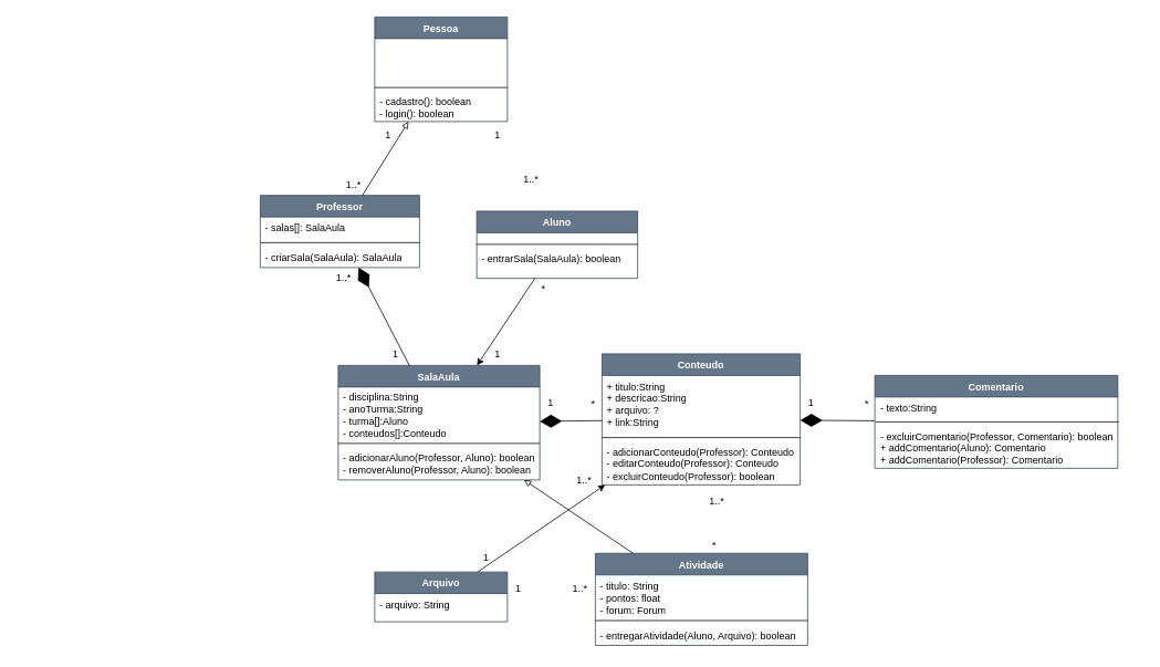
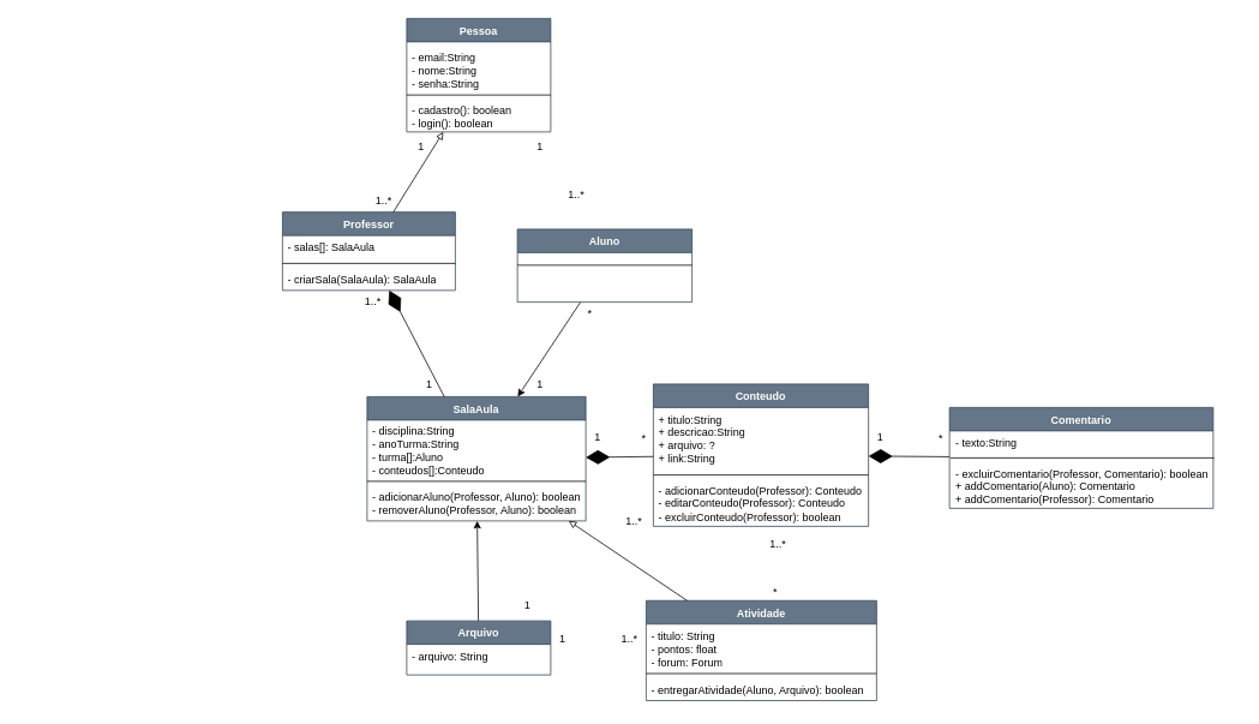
  <mxCell id="0" />
  <mxCell id="1" parent="0" />
  <mxCell id="2" value="" style="group" parent="1" vertex="1" connectable="0"><mxGeometry x="20" y="35" width="1356" height="747" as="geometry" /></mxCell>
  <mxCell id="3" value="" style="group" vertex="1" connectable="0" parent="2"><mxGeometry x="293" y="-15" width="1035" height="757.5" as="geometry" /></mxCell>
  <mxCell id="4" value="Pessoa" style="swimlane;fontStyle=1;align=center;verticalAlign=top;childLayout=stackLayout;horizontal=1;startSize=26;horizontalStack=0;resizeParent=1;resizeParentMax=0;resizeLast=0;collapsible=1;marginBottom=0;whiteSpace=wrap;html=1;fillColor=#647687;strokeColor=#314354;fontColor=#ffffff;container=0;" parent="3" vertex="1"><mxGeometry x="138" width="160" height="126" as="geometry"><mxRectangle x="424" y="17" width="77" height="26" as="alternateBounds" /></mxGeometry></mxCell>
  <mxCell id="5" style="rounded=0;orthogonalLoop=1;jettySize=auto;html=1;" parent="3" source="6" target="8" edge="1"><mxGeometry relative="1" as="geometry" /></mxCell>
  <mxCell id="6" value="Aluno" style="swimlane;fontStyle=1;align=center;verticalAlign=top;childLayout=stackLayout;horizontal=1;startSize=26;horizontalStack=0;resizeParent=1;resizeParentMax=0;resizeLast=0;collapsible=1;marginBottom=0;whiteSpace=wrap;html=1;fillColor=#647687;fontColor=#ffffff;strokeColor=#314354;container=0;" parent="3" vertex="1"><mxGeometry x="261" y="234" width="194" height="81" as="geometry" /></mxCell>
  <mxCell id="7" value="Professor" style="swimlane;fontStyle=1;align=center;verticalAlign=top;childLayout=stackLayout;horizontal=1;startSize=26;horizontalStack=0;resizeParent=1;resizeParentMax=0;resizeLast=0;collapsible=1;marginBottom=0;whiteSpace=wrap;html=1;fillColor=#647687;fontColor=#ffffff;strokeColor=#314354;container=0;" parent="3" vertex="1"><mxGeometry y="215" width="192" height="87" as="geometry" /></mxCell>
  <mxCell id="8" value="SalaAula" style="swimlane;fontStyle=1;align=center;verticalAlign=top;childLayout=stackLayout;horizontal=1;startSize=26;horizontalStack=0;resizeParent=1;resizeParentMax=0;resizeLast=0;collapsible=1;marginBottom=0;whiteSpace=wrap;html=1;fillColor=#647687;fontColor=#ffffff;strokeColor=#314354;container=0;" parent="3" vertex="1"><mxGeometry x="94" y="420" width="243" height="138" as="geometry" /></mxCell>
  <mxCell id="9" value="Conteudo" style="swimlane;fontStyle=1;align=center;verticalAlign=top;childLayout=stackLayout;horizontal=1;startSize=26;horizontalStack=0;resizeParent=1;resizeParentMax=0;resizeLast=0;collapsible=1;marginBottom=0;whiteSpace=wrap;html=1;fillColor=#647687;fontColor=#ffffff;strokeColor=#314354;container=0;" parent="3" vertex="1"><mxGeometry x="412" y="406" width="239" height="158" as="geometry" /></mxCell>
  <mxCell id="10" value="" style="endArrow=diamondThin;endFill=1;endSize=24;html=1;rounded=0;" parent="3" source="9" target="8" edge="1"><mxGeometry width="160" relative="1" as="geometry"><mxPoint x="-26.5" y="863.5" as="sourcePoint" /><mxPoint x="133.5" y="863.5" as="targetPoint" /></mxGeometry></mxCell>
  <mxCell id="11" value="" style="endArrow=block;html=1;rounded=0;endFill=0;" parent="3" source="7" target="4" edge="1"><mxGeometry width="50" height="50" relative="1" as="geometry"><mxPoint x="146" y="216" as="sourcePoint" /><mxPoint x="196" y="166" as="targetPoint" /></mxGeometry></mxCell>
  <mxCell id="12" value="*" style="text;html=1;align=center;verticalAlign=middle;resizable=0;points=[];autosize=1;container=0;" parent="3" vertex="1"><mxGeometry x="389" y="453" width="23" height="26" as="geometry" /></mxCell>
  <mxCell id="13" value="1" style="text;html=1;align=center;verticalAlign=middle;resizable=0;points=[];autosize=1;container=0;" parent="3" vertex="1"><mxGeometry x="337" y="452" width="25" height="26" as="geometry" /></mxCell>
  <mxCell id="14" value="Atividade" style="swimlane;fontStyle=1;align=center;verticalAlign=top;childLayout=stackLayout;horizontal=1;startSize=26;horizontalStack=0;resizeParent=1;resizeParentMax=0;resizeLast=0;collapsible=1;marginBottom=0;whiteSpace=wrap;html=1;fillColor=#647687;fontColor=#ffffff;strokeColor=#314354;container=0;" parent="3" vertex="1"><mxGeometry x="404" y="646.5" width="256" height="111" as="geometry" /></mxCell>
  <mxCell id="15" value="" style="endArrow=block;html=1;rounded=0;endFill=0;" parent="3" source="14" target="8" edge="1"><mxGeometry width="50" height="50" relative="1" as="geometry"><mxPoint x="351.0" y="908" as="sourcePoint" /><mxPoint x="401.0" y="858" as="targetPoint" /></mxGeometry></mxCell>
  <mxCell id="16" value="*" style="text;html=1;align=center;verticalAlign=middle;resizable=0;points=[];autosize=1;container=0;" parent="3" vertex="1"><mxGeometry x="535.5" y="624" width="23" height="26" as="geometry" /></mxCell>
  <mxCell id="17" value="1..*" style="text;html=1;align=center;verticalAlign=middle;resizable=0;points=[];autosize=1;container=0;" parent="3" vertex="1"><mxGeometry x="532" y="571" width="36" height="26" as="geometry" /></mxCell>
  <mxCell id="18" value="" style="endArrow=diamondThin;endFill=1;endSize=24;html=1;" parent="3" source="30" target="9" edge="1"><mxGeometry width="160" relative="1" as="geometry"><mxPoint x="753" y="702.601" as="sourcePoint" /><mxPoint x="767" y="807" as="targetPoint" /></mxGeometry></mxCell>
  <mxCell id="19" value="1" style="text;html=1;align=center;verticalAlign=middle;resizable=0;points=[];autosize=1;strokeColor=none;fillColor=none;container=0;" parent="3" vertex="1"><mxGeometry x="273" y="129" width="25" height="26" as="geometry" /></mxCell>
  <mxCell id="20" value="1..*" style="text;html=1;align=center;verticalAlign=middle;resizable=0;points=[];autosize=1;strokeColor=none;fillColor=none;container=0;" parent="3" vertex="1"><mxGeometry x="308" y="183" width="36" height="26" as="geometry" /></mxCell>
  <mxCell id="21" value="1..*" style="text;html=1;align=center;verticalAlign=middle;resizable=0;points=[];autosize=1;strokeColor=none;fillColor=none;container=0;" parent="3" vertex="1"><mxGeometry x="94" y="189" width="36" height="26" as="geometry" /></mxCell>
  <mxCell id="22" value="1" style="text;html=1;align=center;verticalAlign=middle;resizable=0;points=[];autosize=1;strokeColor=none;fillColor=none;container=0;" parent="3" vertex="1"><mxGeometry x="141" y="129" width="25" height="26" as="geometry" /></mxCell>
  <mxCell id="23" value="1..*" style="text;html=1;align=center;verticalAlign=middle;resizable=0;points=[];autosize=1;strokeColor=none;fillColor=none;container=0;" parent="3" vertex="1"><mxGeometry x="82" y="302" width="36" height="26" as="geometry" /></mxCell>
  <mxCell id="24" value="1" style="text;html=1;align=center;verticalAlign=middle;resizable=0;points=[];autosize=1;strokeColor=none;fillColor=none;container=0;" parent="3" vertex="1"><mxGeometry x="150" y="393" width="25" height="26" as="geometry" /></mxCell>
  <mxCell id="25" value="*" style="text;html=1;align=center;verticalAlign=middle;resizable=0;points=[];autosize=1;strokeColor=none;fillColor=none;container=0;" parent="3" vertex="1"><mxGeometry x="329" y="315" width="23" height="26" as="geometry" /></mxCell>
  <mxCell id="26" value="1" style="text;html=1;align=center;verticalAlign=middle;resizable=0;points=[];autosize=1;strokeColor=none;fillColor=none;container=0;" parent="3" vertex="1"><mxGeometry x="273" y="393" width="25" height="26" as="geometry" /></mxCell>
  <mxCell id="27" value="" style="endArrow=diamondThin;endFill=1;endSize=24;html=1;" parent="3" source="8" target="7" edge="1"><mxGeometry width="160" relative="1" as="geometry"><mxPoint x="115" y="352" as="sourcePoint" /><mxPoint x="275" y="352" as="targetPoint" /></mxGeometry></mxCell>
- <mxCell id="28" style="edgeStyle=none;html=1;" parent="3" source="29" target="9" edge="1"><mxGeometry relative="1" as="geometry" /></mxCell>
+ <mxCell id="28" style="edgeStyle=none;html=1;" parent="3" source="29" target="8" edge="1"><mxGeometry relative="1" as="geometry" /></mxCell>
  <mxCell id="29" value="Arquivo" style="swimlane;fontStyle=1;align=center;verticalAlign=top;childLayout=stackLayout;horizontal=1;startSize=26;horizontalStack=0;resizeParent=1;resizeParentMax=0;resizeLast=0;collapsible=1;marginBottom=0;fillColor=#647687;fontColor=#ffffff;strokeColor=#314354;container=0;" parent="3" vertex="1"><mxGeometry x="138" y="669" width="160" height="60" as="geometry" /></mxCell>
  <mxCell id="30" value="Comentario" style="swimlane;fontStyle=1;align=center;verticalAlign=top;childLayout=stackLayout;horizontal=1;startSize=26;horizontalStack=0;resizeParent=1;resizeParentMax=0;resizeLast=0;collapsible=1;marginBottom=0;whiteSpace=wrap;html=1;fillColor=#647687;fontColor=#ffffff;strokeColor=#314354;container=0;" parent="3" vertex="1"><mxGeometry x="741" y="432" width="293" height="112" as="geometry" /></mxCell>
  <mxCell id="31" value="1" style="text;html=1;align=center;verticalAlign=middle;resizable=0;points=[];autosize=1;strokeColor=none;fillColor=none;container=0;" parent="3" vertex="1"><mxGeometry x="259" y="639" width="25" height="26" as="geometry" /></mxCell>
  <mxCell id="32" value="1..*" style="text;html=1;align=center;verticalAlign=middle;resizable=0;points=[];autosize=1;strokeColor=none;fillColor=none;container=0;" parent="3" vertex="1"><mxGeometry x="372" y="545" width="36" height="26" as="geometry" /></mxCell>
  <mxCell id="33" value="1..*" style="text;html=1;align=center;verticalAlign=middle;resizable=0;points=[];autosize=1;strokeColor=none;fillColor=none;container=0;" parent="3" vertex="1"><mxGeometry x="367" y="676" width="36" height="26" as="geometry" /></mxCell>
  <mxCell id="34" value="1" style="text;html=1;align=center;verticalAlign=middle;resizable=0;points=[];autosize=1;strokeColor=none;fillColor=none;container=0;" parent="3" vertex="1"><mxGeometry x="298" y="676" width="25" height="26" as="geometry" /></mxCell>
  <mxCell id="35" value="1" style="text;html=1;align=center;verticalAlign=middle;resizable=0;points=[];autosize=1;strokeColor=none;fillColor=none;container=0;" parent="3" vertex="1"><mxGeometry x="651" y="452" width="25" height="26" as="geometry" /></mxCell>
  <mxCell id="36" value="*" style="text;html=1;align=center;verticalAlign=middle;resizable=0;points=[];autosize=1;strokeColor=none;fillColor=none;container=0;" parent="3" vertex="1"><mxGeometry x="719" y="453" width="23" height="26" as="geometry" /></mxCell>
+ <mxCell id="37" value="- email:String&lt;div&gt;- nome:String&lt;br&gt;- senha:String&lt;/div&gt;" style="text;align=left;verticalAlign=top;spacingLeft=4;spacingRight=4;overflow=hidden;rotatable=0;points=[[0,0.5],[1,0.5]];portConstraint=eastwest;whiteSpace=wrap;html=1;container=0;" parent="3" vertex="1"><mxGeometry x="138" y="30" width="160" height="51" as="geometry" /></mxCell>
  <mxCell id="38" value="" style="line;strokeWidth=1;align=left;verticalAlign=middle;spacingTop=-1;spacingLeft=3;spacingRight=3;rotatable=0;labelPosition=right;points=[];portConstraint=eastwest;container=0;" parent="3" vertex="1"><mxGeometry x="138" y="81" width="160" height="8" as="geometry" /></mxCell>
  <mxCell id="39" value="- cadastro(): boolean&lt;br&gt;- login(): boolean" style="text;align=left;verticalAlign=top;spacingLeft=4;spacingRight=4;overflow=hidden;rotatable=0;points=[[0,0.5],[1,0.5]];portConstraint=eastwest;whiteSpace=wrap;html=1;container=0;" parent="3" vertex="1"><mxGeometry x="138" y="89" width="160" height="37" as="geometry" /></mxCell>
  <mxCell id="40" value="" style="line;strokeWidth=1;align=left;verticalAlign=middle;spacingTop=-1;spacingLeft=3;spacingRight=3;rotatable=0;labelPosition=right;points=[];portConstraint=eastwest;container=0;" parent="3" vertex="1"><mxGeometry x="261" y="270" width="194" height="8" as="geometry" /></mxCell>
- <mxCell id="41" value="- entrarSala(SalaAula): boolean" style="text;align=left;verticalAlign=top;spacingLeft=4;spacingRight=4;overflow=hidden;rotatable=0;points=[[0,0.5],[1,0.5]];portConstraint=eastwest;whiteSpace=wrap;html=1;container=0;" parent="3" vertex="1"><mxGeometry x="261" y="278" width="194" height="37" as="geometry" /></mxCell>
  <mxCell id="42" value="&lt;div&gt;- salas[]: SalaAula&lt;/div&gt;" style="text;align=left;verticalAlign=top;spacingLeft=4;spacingRight=4;overflow=hidden;rotatable=0;points=[[0,0.5],[1,0.5]];portConstraint=eastwest;whiteSpace=wrap;html=1;container=0;" parent="3" vertex="1"><mxGeometry y="241" width="192" height="27" as="geometry" /></mxCell>
  <mxCell id="43" value="" style="line;strokeWidth=1;align=left;verticalAlign=middle;spacingTop=-1;spacingLeft=3;spacingRight=3;rotatable=0;labelPosition=right;points=[];portConstraint=eastwest;container=0;" parent="3" vertex="1"><mxGeometry y="268" width="192" height="8" as="geometry" /></mxCell>
  <mxCell id="44" value="- criarSala(SalaAula): SalaAula" style="text;align=left;verticalAlign=top;spacingLeft=4;spacingRight=4;overflow=hidden;rotatable=0;points=[[0,0.5],[1,0.5]];portConstraint=eastwest;whiteSpace=wrap;html=1;container=0;" parent="3" vertex="1"><mxGeometry y="276" width="192" height="26" as="geometry" /></mxCell>
  <mxCell id="45" value="- disciplina:String&lt;br&gt;- anoTurma:String&lt;br&gt;&lt;div&gt;- turma[]:Aluno&lt;div&gt;- conteudos[]:Conteudo&lt;br&gt;&lt;/div&gt;&lt;/div&gt;" style="text;align=left;verticalAlign=top;spacingLeft=4;spacingRight=4;overflow=hidden;rotatable=0;points=[[0,0.5],[1,0.5]];portConstraint=eastwest;whiteSpace=wrap;html=1;container=0;" parent="3" vertex="1"><mxGeometry x="94" y="445" width="243" height="65" as="geometry" /></mxCell>
  <mxCell id="46" value="" style="line;strokeWidth=1;align=left;verticalAlign=middle;spacingTop=-1;spacingLeft=3;spacingRight=3;rotatable=0;labelPosition=right;points=[];portConstraint=eastwest;container=0;" parent="3" vertex="1"><mxGeometry x="94" y="510" width="243" height="8" as="geometry" /></mxCell>
  <mxCell id="47" value="- adicionarAluno(Professor, Aluno): boolean&lt;br&gt;- removerAluno(Professor, Aluno): boolean" style="text;align=left;verticalAlign=top;spacingLeft=4;spacingRight=4;overflow=hidden;rotatable=0;points=[[0,0.5],[1,0.5]];portConstraint=eastwest;whiteSpace=wrap;html=1;container=0;" parent="3" vertex="1"><mxGeometry x="94" y="518" width="243" height="40" as="geometry" /></mxCell>
  <mxCell id="48" value="+ titulo:String&lt;div&gt;+ descricao:String&lt;/div&gt;&lt;div&gt;+ arquivo: ?&lt;br&gt;+ link:String&lt;br&gt;&lt;/div&gt;" style="text;align=left;verticalAlign=top;spacingLeft=4;spacingRight=4;overflow=hidden;rotatable=0;points=[[0,0.5],[1,0.5]];portConstraint=eastwest;whiteSpace=wrap;html=1;container=0;" parent="3" vertex="1"><mxGeometry x="412" y="432" width="239" height="71" as="geometry" /></mxCell>
  <mxCell id="49" value="" style="line;strokeWidth=1;align=left;verticalAlign=middle;spacingTop=-1;spacingLeft=3;spacingRight=3;rotatable=0;labelPosition=right;points=[];portConstraint=eastwest;container=0;" parent="3" vertex="1"><mxGeometry x="412" y="503" width="239" height="8" as="geometry" /></mxCell>
  <mxCell id="50" value="- adicionarConteudo(Professor): Conteudo&lt;br&gt;- editarConteudo(Professor): Conteudo&lt;br&gt;- excluirConteudo(Professor): boolean" style="text;align=left;verticalAlign=top;spacingLeft=4;spacingRight=4;overflow=hidden;rotatable=0;points=[[0,0.5],[1,0.5]];portConstraint=eastwest;whiteSpace=wrap;html=1;container=0;" parent="3" vertex="1"><mxGeometry x="412" y="511" width="239" height="53" as="geometry" /></mxCell>
  <mxCell id="51" value="- titulo: String&lt;br&gt;- pontos: float&lt;br&gt;- forum: Forum" style="text;align=left;verticalAlign=top;spacingLeft=4;spacingRight=4;overflow=hidden;rotatable=0;points=[[0,0.5],[1,0.5]];portConstraint=eastwest;whiteSpace=wrap;html=1;container=0;" parent="3" vertex="1"><mxGeometry x="404" y="672.5" width="256" height="51" as="geometry" /></mxCell>
  <mxCell id="52" value="" style="line;strokeWidth=1;align=left;verticalAlign=middle;spacingTop=-1;spacingLeft=3;spacingRight=3;rotatable=0;labelPosition=right;points=[];portConstraint=eastwest;container=0;" parent="3" vertex="1"><mxGeometry x="404" y="723.5" width="256" height="8" as="geometry" /></mxCell>
  <mxCell id="53" value="- entregarAtividade(Aluno, Arquivo): boolean" style="text;align=left;verticalAlign=top;spacingLeft=4;spacingRight=4;overflow=hidden;rotatable=0;points=[[0,0.5],[1,0.5]];portConstraint=eastwest;whiteSpace=wrap;html=1;container=0;" parent="3" vertex="1"><mxGeometry x="404" y="731.5" width="256" height="26" as="geometry" /></mxCell>
  <mxCell id="54" value="- arquivo: String" style="text;strokeColor=none;fillColor=none;align=left;verticalAlign=top;spacingLeft=4;spacingRight=4;overflow=hidden;rotatable=0;points=[[0,0.5],[1,0.5]];portConstraint=eastwest;container=0;" parent="3" vertex="1"><mxGeometry x="138" y="695" width="160" height="26" as="geometry" /></mxCell>
  <mxCell id="55" value="" style="line;strokeWidth=1;fillColor=none;align=left;verticalAlign=middle;spacingTop=-1;spacingLeft=3;spacingRight=3;rotatable=0;labelPosition=right;points=[];portConstraint=eastwest;strokeColor=inherit;container=0;" parent="3" vertex="1"><mxGeometry x="138" y="721" width="160" height="8" as="geometry" /></mxCell>
  <mxCell id="56" value="- texto:String" style="text;align=left;verticalAlign=top;spacingLeft=4;spacingRight=4;overflow=hidden;rotatable=0;points=[[0,0.5],[1,0.5]];portConstraint=eastwest;whiteSpace=wrap;html=1;container=0;" parent="3" vertex="1"><mxGeometry x="742" y="458" width="293" height="26" as="geometry" /></mxCell>
  <mxCell id="57" value="" style="line;strokeWidth=1;align=left;verticalAlign=middle;spacingTop=-1;spacingLeft=3;spacingRight=3;rotatable=0;labelPosition=right;points=[];portConstraint=eastwest;container=0;" parent="3" vertex="1"><mxGeometry x="742" y="484" width="293" height="8" as="geometry" /></mxCell>
  <mxCell id="58" value="- excluirComentario(Professor, Comentario): boolean&lt;br&gt;+ addComentario(Aluno): Comentario&lt;br&gt;+ addComentario(Professor): Comentario" style="text;align=left;verticalAlign=top;spacingLeft=4;spacingRight=4;overflow=hidden;rotatable=0;points=[[0,0.5],[1,0.5]];portConstraint=eastwest;whiteSpace=wrap;html=1;container=0;" parent="3" vertex="1"><mxGeometry x="742" y="492" width="293" height="52" as="geometry" /></mxCell>
